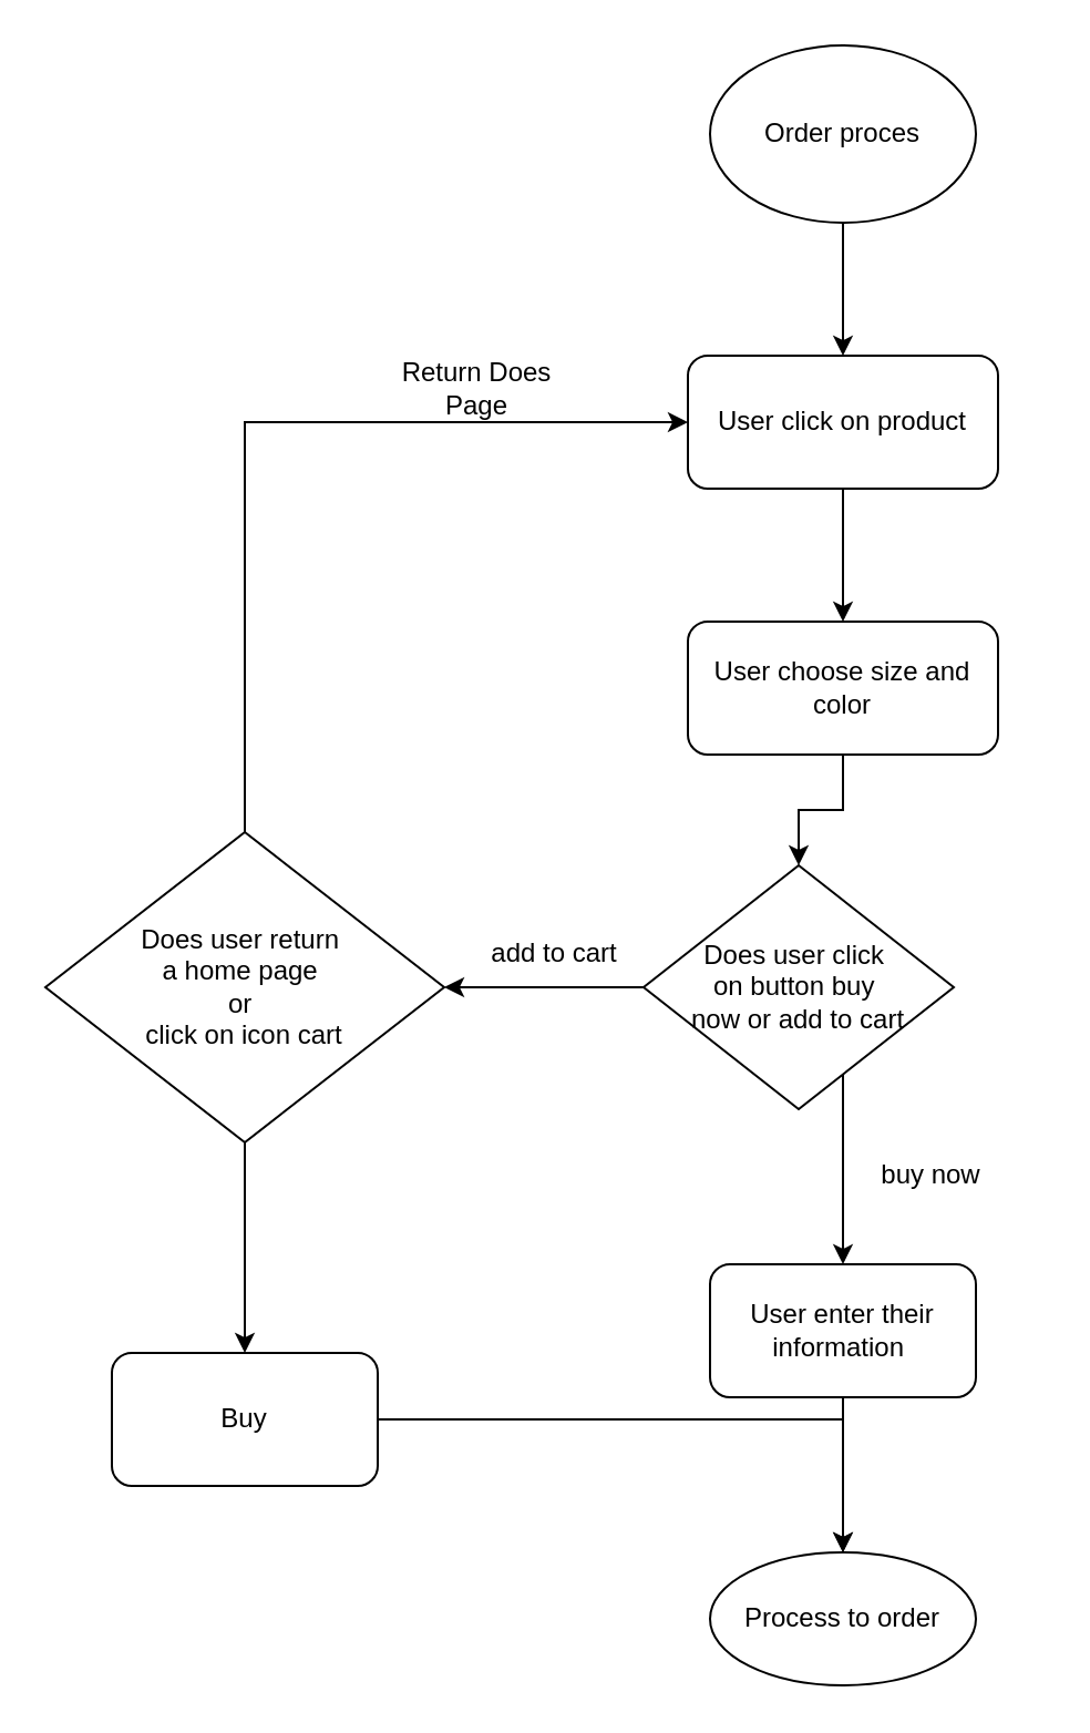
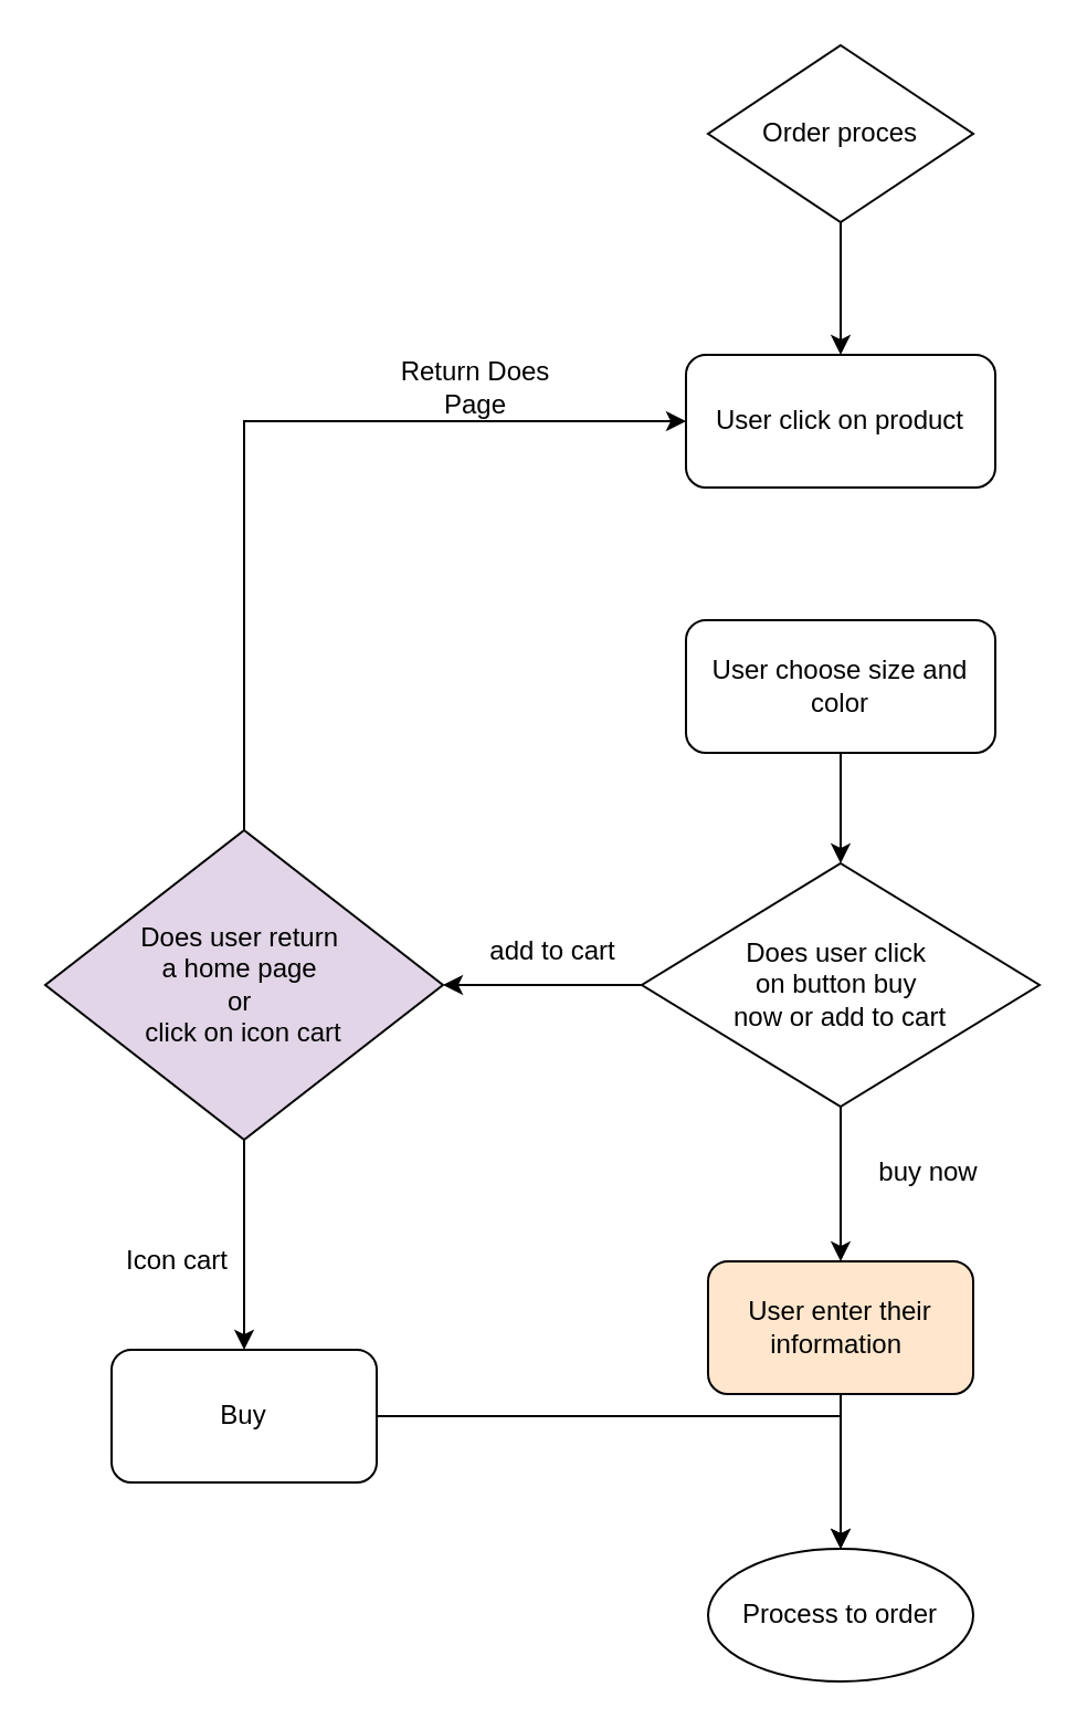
  <mxCell id="0" />
  <mxCell id="1" parent="0" />
  <mxCell id="2" style="edgeStyle=orthogonalEdgeStyle;rounded=0;orthogonalLoop=1;jettySize=auto;html=1;exitX=0.5;exitY=1;exitDx=0;exitDy=0;entryX=0.5;entryY=0;entryDx=0;entryDy=0;" edge="1" parent="1" source="3" target="5"><mxGeometry relative="1" as="geometry" /></mxCell>
- <mxCell id="3" value="Order proces" style="ellipse;whiteSpace=wrap;html=1;" vertex="1" parent="1"><mxGeometry x="320" y="20" width="120" height="80" as="geometry" /></mxCell>
- <mxCell id="4" style="edgeStyle=orthogonalEdgeStyle;rounded=0;orthogonalLoop=1;jettySize=auto;html=1;exitX=0.5;exitY=1;exitDx=0;exitDy=0;entryX=0.5;entryY=0;entryDx=0;entryDy=0;" edge="1" parent="1" source="5" target="7"><mxGeometry relative="1" as="geometry" /></mxCell>
+ <mxCell id="3" value="Order proces" style="rhombus;whiteSpace=wrap;html=1;" vertex="1" parent="1"><mxGeometry x="320" y="20" width="120" height="80" as="geometry" /></mxCell>
  <mxCell id="5" value="User click on product" style="rounded=1;whiteSpace=wrap;html=1;" vertex="1" parent="1"><mxGeometry x="310" y="160" width="140" height="60" as="geometry" /></mxCell>
  <mxCell id="6" style="edgeStyle=orthogonalEdgeStyle;rounded=0;orthogonalLoop=1;jettySize=auto;html=1;exitX=0.5;exitY=1;exitDx=0;exitDy=0;entryX=0.5;entryY=0;entryDx=0;entryDy=0;" edge="1" parent="1" source="7" target="10"><mxGeometry relative="1" as="geometry" /></mxCell>
  <mxCell id="7" value="User choose size and color" style="rounded=1;whiteSpace=wrap;html=1;" vertex="1" parent="1"><mxGeometry x="310" y="280" width="140" height="60" as="geometry" /></mxCell>
  <mxCell id="8" style="edgeStyle=orthogonalEdgeStyle;rounded=0;orthogonalLoop=1;jettySize=auto;html=1;exitX=0;exitY=0.5;exitDx=0;exitDy=0;entryX=1;entryY=0.5;entryDx=0;entryDy=0;" edge="1" parent="1" source="10" target="18"><mxGeometry relative="1" as="geometry"><mxPoint x="190" y="445" as="targetPoint" /></mxGeometry></mxCell>
  <mxCell id="9" style="edgeStyle=orthogonalEdgeStyle;rounded=0;orthogonalLoop=1;jettySize=auto;html=1;exitX=1;exitY=0.5;exitDx=0;exitDy=0;" edge="1" parent="1" source="10" target="13"><mxGeometry relative="1" as="geometry"><Array as="points"><mxPoint x="380" y="445" /></Array></mxGeometry></mxCell>
- <mxCell id="10" value="Does user click&amp;nbsp;&lt;div&gt;on button buy&amp;nbsp;&lt;/div&gt;&lt;div&gt;now or add to cart&lt;/div&gt;" style="rhombus;whiteSpace=wrap;html=1;" vertex="1" parent="1"><mxGeometry x="290" y="390" width="140" height="110" as="geometry" /></mxCell>
+ <mxCell id="10" value="Does user click&amp;nbsp;&lt;div&gt;on button buy&amp;nbsp;&lt;/div&gt;&lt;div&gt;now or add to cart&lt;/div&gt;" style="rhombus;whiteSpace=wrap;html=1;" vertex="1" parent="1"><mxGeometry x="290" y="390" width="180" height="110" as="geometry" /></mxCell>
  <mxCell id="11" value="add to cart" style="text;html=1;align=center;verticalAlign=middle;whiteSpace=wrap;rounded=0;" vertex="1" parent="1"><mxGeometry x="220" y="415" width="60" height="30" as="geometry" /></mxCell>
  <mxCell id="12" style="edgeStyle=orthogonalEdgeStyle;rounded=0;orthogonalLoop=1;jettySize=auto;html=1;exitX=0.5;exitY=1;exitDx=0;exitDy=0;entryX=0.5;entryY=0;entryDx=0;entryDy=0;" edge="1" parent="1" source="13" target="15"><mxGeometry relative="1" as="geometry" /></mxCell>
- <mxCell id="13" value="User enter their information&amp;nbsp;" style="rounded=1;whiteSpace=wrap;html=1;" vertex="1" parent="1"><mxGeometry x="320" y="570" width="120" height="60" as="geometry" /></mxCell>
+ <mxCell id="13" value="User enter their information&amp;nbsp;" style="rounded=1;whiteSpace=wrap;html=1;fillColor=#ffe6cc;" vertex="1" parent="1"><mxGeometry x="320" y="570" width="120" height="60" as="geometry" /></mxCell>
  <mxCell id="14" value="buy now" style="text;html=1;align=center;verticalAlign=middle;whiteSpace=wrap;rounded=0;" vertex="1" parent="1"><mxGeometry x="390" y="515" width="60" height="30" as="geometry" /></mxCell>
  <mxCell id="15" value="Process to order" style="ellipse;whiteSpace=wrap;html=1;" vertex="1" parent="1"><mxGeometry x="320" y="700" width="120" height="60" as="geometry" /></mxCell>
  <mxCell id="16" style="edgeStyle=orthogonalEdgeStyle;rounded=0;orthogonalLoop=1;jettySize=auto;html=1;exitX=0.5;exitY=0;exitDx=0;exitDy=0;entryX=0;entryY=0.5;entryDx=0;entryDy=0;" edge="1" parent="1" source="18" target="5"><mxGeometry relative="1" as="geometry" /></mxCell>
  <mxCell id="17" style="edgeStyle=orthogonalEdgeStyle;rounded=0;orthogonalLoop=1;jettySize=auto;html=1;exitX=0.5;exitY=1;exitDx=0;exitDy=0;entryX=0.5;entryY=0;entryDx=0;entryDy=0;" edge="1" parent="1" source="18" target="22"><mxGeometry relative="1" as="geometry"><mxPoint x="110.333" y="650" as="targetPoint" /></mxGeometry></mxCell>
- <mxCell id="18" value="Does user return&amp;nbsp;&lt;div&gt;a home page&amp;nbsp;&lt;/div&gt;&lt;div&gt;or&amp;nbsp;&lt;/div&gt;&lt;div&gt;click on icon cart&lt;/div&gt;" style="rhombus;whiteSpace=wrap;html=1;" vertex="1" parent="1"><mxGeometry x="20" y="375" width="180" height="140" as="geometry" /></mxCell>
+ <mxCell id="18" value="Does user return&amp;nbsp;&lt;div&gt;a home page&amp;nbsp;&lt;/div&gt;&lt;div&gt;or&amp;nbsp;&lt;/div&gt;&lt;div&gt;click on icon cart&lt;/div&gt;" style="rhombus;whiteSpace=wrap;html=1;fillColor=#e1d5e7;" vertex="1" parent="1"><mxGeometry x="20" y="375" width="180" height="140" as="geometry" /></mxCell>
  <mxCell id="19" value="Return Does Page" style="text;html=1;align=center;verticalAlign=middle;whiteSpace=wrap;rounded=0;" vertex="1" parent="1"><mxGeometry x="170" y="160" width="90" height="30" as="geometry" /></mxCell>
+ <mxCell id="20" value="Icon cart" style="text;html=1;align=center;verticalAlign=middle;whiteSpace=wrap;rounded=0;" vertex="1" parent="1"><mxGeometry x="50" y="555" width="60" height="30" as="geometry" /></mxCell>
  <mxCell id="21" style="edgeStyle=orthogonalEdgeStyle;rounded=0;orthogonalLoop=1;jettySize=auto;html=1;exitX=1;exitY=0.5;exitDx=0;exitDy=0;" edge="1" parent="1" source="22" target="15"><mxGeometry relative="1" as="geometry" /></mxCell>
  <mxCell id="22" value="Buy" style="rounded=1;whiteSpace=wrap;html=1;" vertex="1" parent="1"><mxGeometry x="50" y="610" width="120" height="60" as="geometry" /></mxCell>
